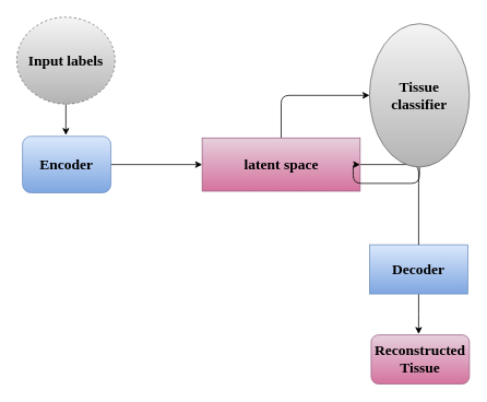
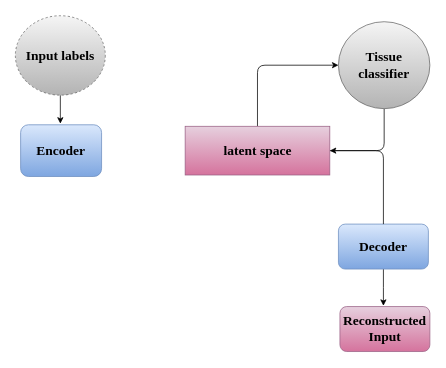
  <mxCell id="0" />
  <mxCell id="1" parent="0" />
- <mxCell id="2" style="edgeStyle=orthogonalEdgeStyle;rounded=0;orthogonalLoop=1;jettySize=auto;html=1;exitX=1;exitY=0.5;exitDx=0;exitDy=0;entryX=0;entryY=0.5;entryDx=0;entryDy=0;" edge="1" parent="1" source="3" target="9"><mxGeometry relative="1" as="geometry" /></mxCell>
  <mxCell id="3" value="&lt;font face=&quot;Times New Roman&quot; style=&quot;font-size: 18px;&quot;&gt;&lt;b&gt;Encoder&lt;/b&gt;&lt;/font&gt;" style="rounded=1;whiteSpace=wrap;html=1;strokeColor=#6c8ebf;fillColor=#dae8fc;gradientColor=#7ea6e0;" parent="1" vertex="1"><mxGeometry x="27" y="165.5" width="108" height="69" as="geometry" /></mxCell>
- <mxCell id="4" value="&lt;font face=&quot;Times New Roman&quot; style=&quot;font-size: 18px;&quot;&gt;&lt;b&gt;Reconstructed Tissue&lt;/b&gt;&lt;/font&gt;" style="rounded=1;whiteSpace=wrap;html=1;strokeColor=#996185;fillColor=#e6d0de;gradientColor=#d5739d;" parent="1" vertex="1"><mxGeometry x="453" y="408" width="120" height="60" as="geometry" /></mxCell>
+ <mxCell id="4" value="&lt;font face=&quot;Times New Roman&quot; style=&quot;font-size: 18px;&quot;&gt;&lt;b&gt;Reconstructed Input&lt;/b&gt;&lt;/font&gt;" style="rounded=1;whiteSpace=wrap;html=1;strokeColor=#996185;fillColor=#e6d0de;gradientColor=#d5739d;" parent="1" vertex="1"><mxGeometry x="453" y="408" width="120" height="60" as="geometry" /></mxCell>
  <mxCell id="5" style="edgeStyle=orthogonalEdgeStyle;rounded=0;orthogonalLoop=1;jettySize=auto;html=1;exitX=0.5;exitY=1;exitDx=0;exitDy=0;" edge="1" parent="1" source="6"><mxGeometry relative="1" as="geometry"><mxPoint x="511" y="407" as="targetPoint" /></mxGeometry></mxCell>
- <mxCell id="6" value="&lt;b&gt;&lt;font face=&quot;Times New Roman&quot; style=&quot;font-size: 18px;&quot;&gt;Decoder&lt;/font&gt;&lt;/b&gt;" style="whiteSpace=wrap;html=1;strokeColor=#6c8ebf;fillColor=#dae8fc;gradientColor=#7ea6e0;rounded=0;" parent="1" vertex="1"><mxGeometry x="451" y="298" width="120" height="60" as="geometry" /></mxCell>
+ <mxCell id="6" value="&lt;b&gt;&lt;font face=&quot;Times New Roman&quot; style=&quot;font-size: 18px;&quot;&gt;Decoder&lt;/font&gt;&lt;/b&gt;" style="rounded=1;whiteSpace=wrap;html=1;strokeColor=#6c8ebf;fillColor=#dae8fc;gradientColor=#7ea6e0;" parent="1" vertex="1"><mxGeometry x="451" y="298" width="120" height="60" as="geometry" /></mxCell>
  <mxCell id="7" style="edgeStyle=orthogonalEdgeStyle;rounded=1;orthogonalLoop=1;jettySize=auto;html=1;exitX=0.5;exitY=0;exitDx=0;exitDy=0;entryX=0;entryY=0.5;entryDx=0;entryDy=0;curved=0;" edge="1" parent="1" source="9" target="13"><mxGeometry relative="1" as="geometry" /></mxCell>
  <mxCell id="8" style="edgeStyle=orthogonalEdgeStyle;rounded=1;orthogonalLoop=1;jettySize=auto;html=1;exitX=1;exitY=0.5;exitDx=0;exitDy=0;entryX=0.5;entryY=0;entryDx=0;entryDy=0;curved=0;endArrow=none;" edge="1" parent="1" source="9" target="6"><mxGeometry relative="1" as="geometry" /></mxCell>
  <mxCell id="9" value="&lt;font style=&quot;font-size: 18px;&quot; face=&quot;Times New Roman&quot;&gt;&lt;b&gt;latent space&lt;/b&gt;&lt;/font&gt;" style="whiteSpace=wrap;html=1;fillColor=#e6d0de;gradientColor=#d5739d;strokeColor=#996185;rounded=0;" vertex="1" parent="1"><mxGeometry x="246.5" y="167.5" width="193" height="65" as="geometry" /></mxCell>
  <mxCell id="10" style="edgeStyle=orthogonalEdgeStyle;rounded=0;orthogonalLoop=1;jettySize=auto;html=1;exitX=0.5;exitY=1;exitDx=0;exitDy=0;" edge="1" parent="1" source="11"><mxGeometry relative="1" as="geometry"><mxPoint x="80" y="164" as="targetPoint" /></mxGeometry></mxCell>
  <mxCell id="11" value="&lt;b&gt;&lt;font style=&quot;font-size: 18px;&quot; face=&quot;Times New Roman&quot;&gt;Input labels&lt;/font&gt;&lt;/b&gt;" style="ellipse;whiteSpace=wrap;html=1;fillColor=#f5f5f5;strokeColor=#666666;gradientColor=#b3b3b3;dashed=1;" vertex="1" parent="1"><mxGeometry x="20" y="20" width="120" height="106" as="geometry" /></mxCell>
  <mxCell id="12" style="edgeStyle=orthogonalEdgeStyle;rounded=1;orthogonalLoop=1;jettySize=auto;html=1;exitX=0.5;exitY=1;exitDx=0;exitDy=0;entryX=1;entryY=0.5;entryDx=0;entryDy=0;curved=0;" edge="1" parent="1" source="13" target="9"><mxGeometry relative="1" as="geometry" /></mxCell>
- <mxCell id="13" value="&lt;b&gt;&lt;font face=&quot;Times New Roman&quot; style=&quot;font-size: 18px;&quot;&gt;Tissue classifier&lt;/font&gt;&lt;/b&gt;" style="ellipse;whiteSpace=wrap;html=1;fillColor=#f5f5f5;gradientColor=#b3b3b3;strokeColor=#666666;" vertex="1" parent="1"><mxGeometry x="451" y="28" width="122" height="175" as="geometry" /></mxCell>
+ <mxCell id="13" value="&lt;b&gt;&lt;font face=&quot;Times New Roman&quot; style=&quot;font-size: 18px;&quot;&gt;Tissue classifier&lt;/font&gt;&lt;/b&gt;" style="ellipse;whiteSpace=wrap;html=1;fillColor=#f5f5f5;gradientColor=#b3b3b3;strokeColor=#666666;" vertex="1" parent="1"><mxGeometry x="451" y="28" width="122" height="116" as="geometry" /></mxCell>
